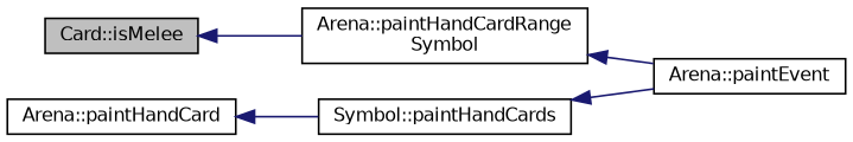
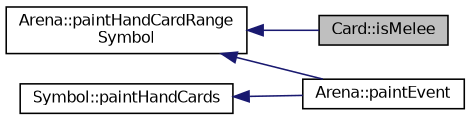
  digraph {
    rankdir=LR
    node [color=black fontname=Helvetica fontsize=10 shape=record]
    edge [color=midnightblue dir=back fontname=Helvetica fontsize=10 labelfontname=Helvetica labelfontsize=10 style=solid]
    n1 [fillcolor=grey75 fontcolor=black height=0.2 label="Card::isMelee" style=filled width=0.4]
    n2 [height=0.2 label="Arena::paintHandCardRange\lSymbol" width=0.4]
    n3 [height=0.2 label="Arena::paintEvent" width=0.4]
-   n4 [height=0.2 label="Arena::paintHandCard" width=0.4]
    n5 [height=0.2 label="Symbol::paintHandCards" width=0.4]
-   n1 -> n2
+   n2 -> n1
    n2 -> n3
-   n4 -> n5
    n5 -> n3
  }
